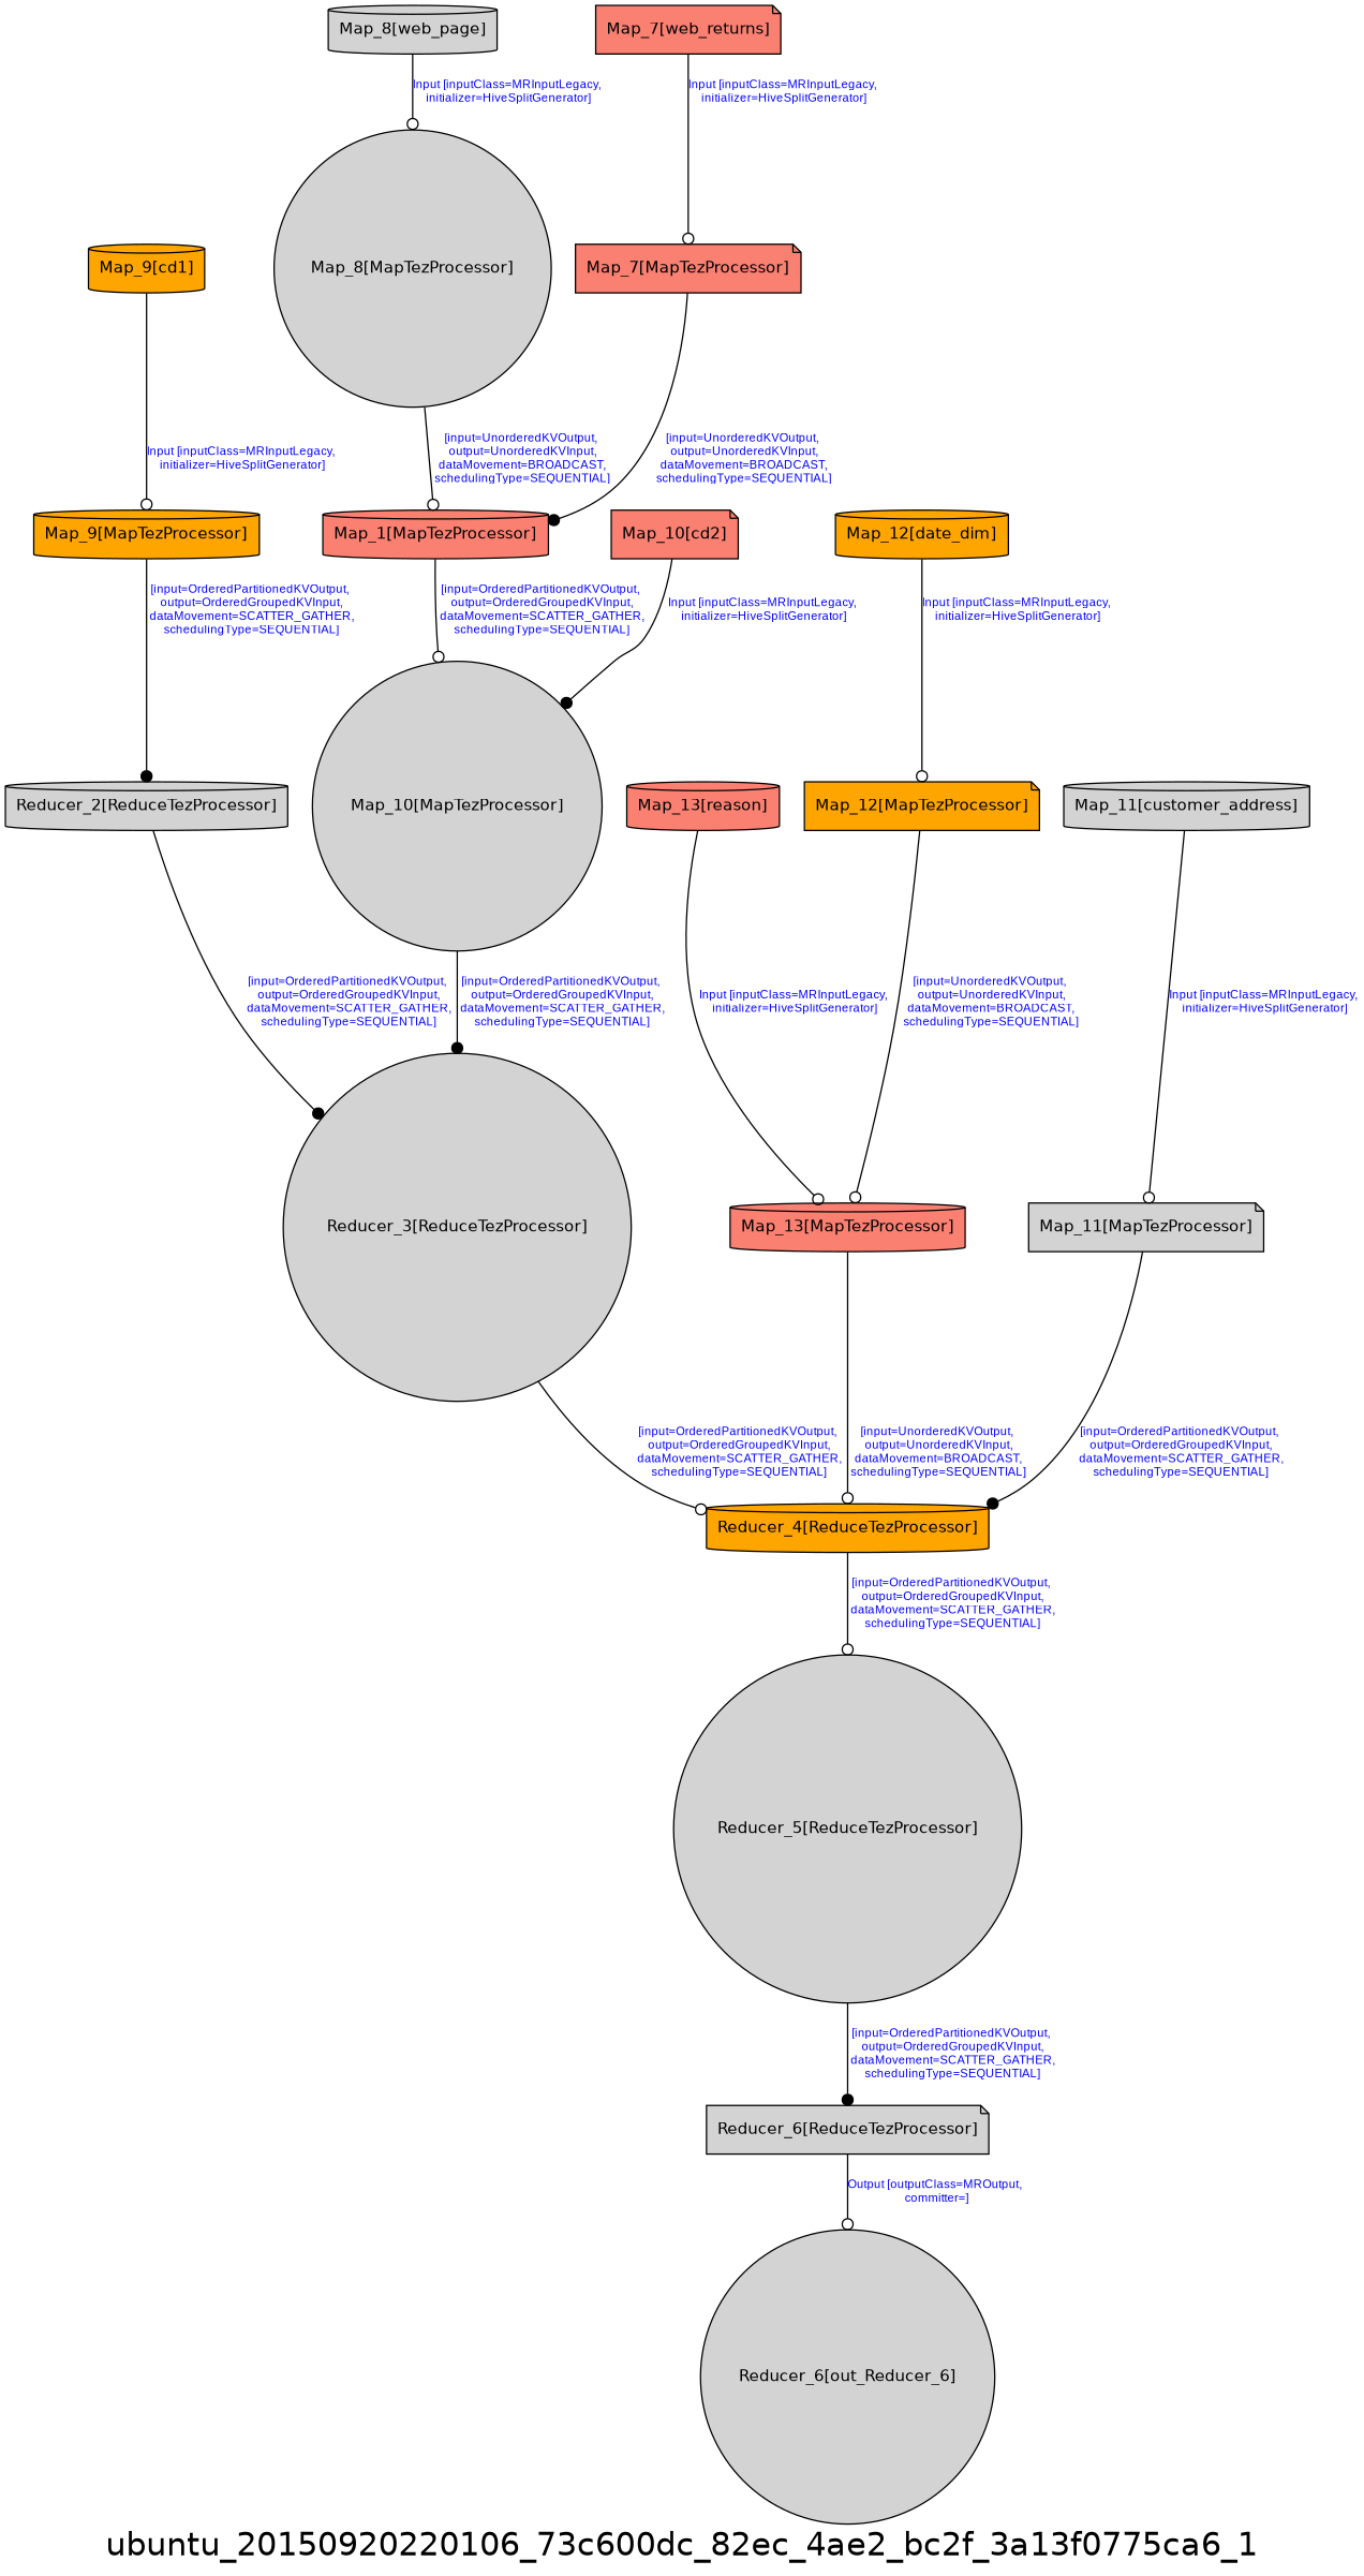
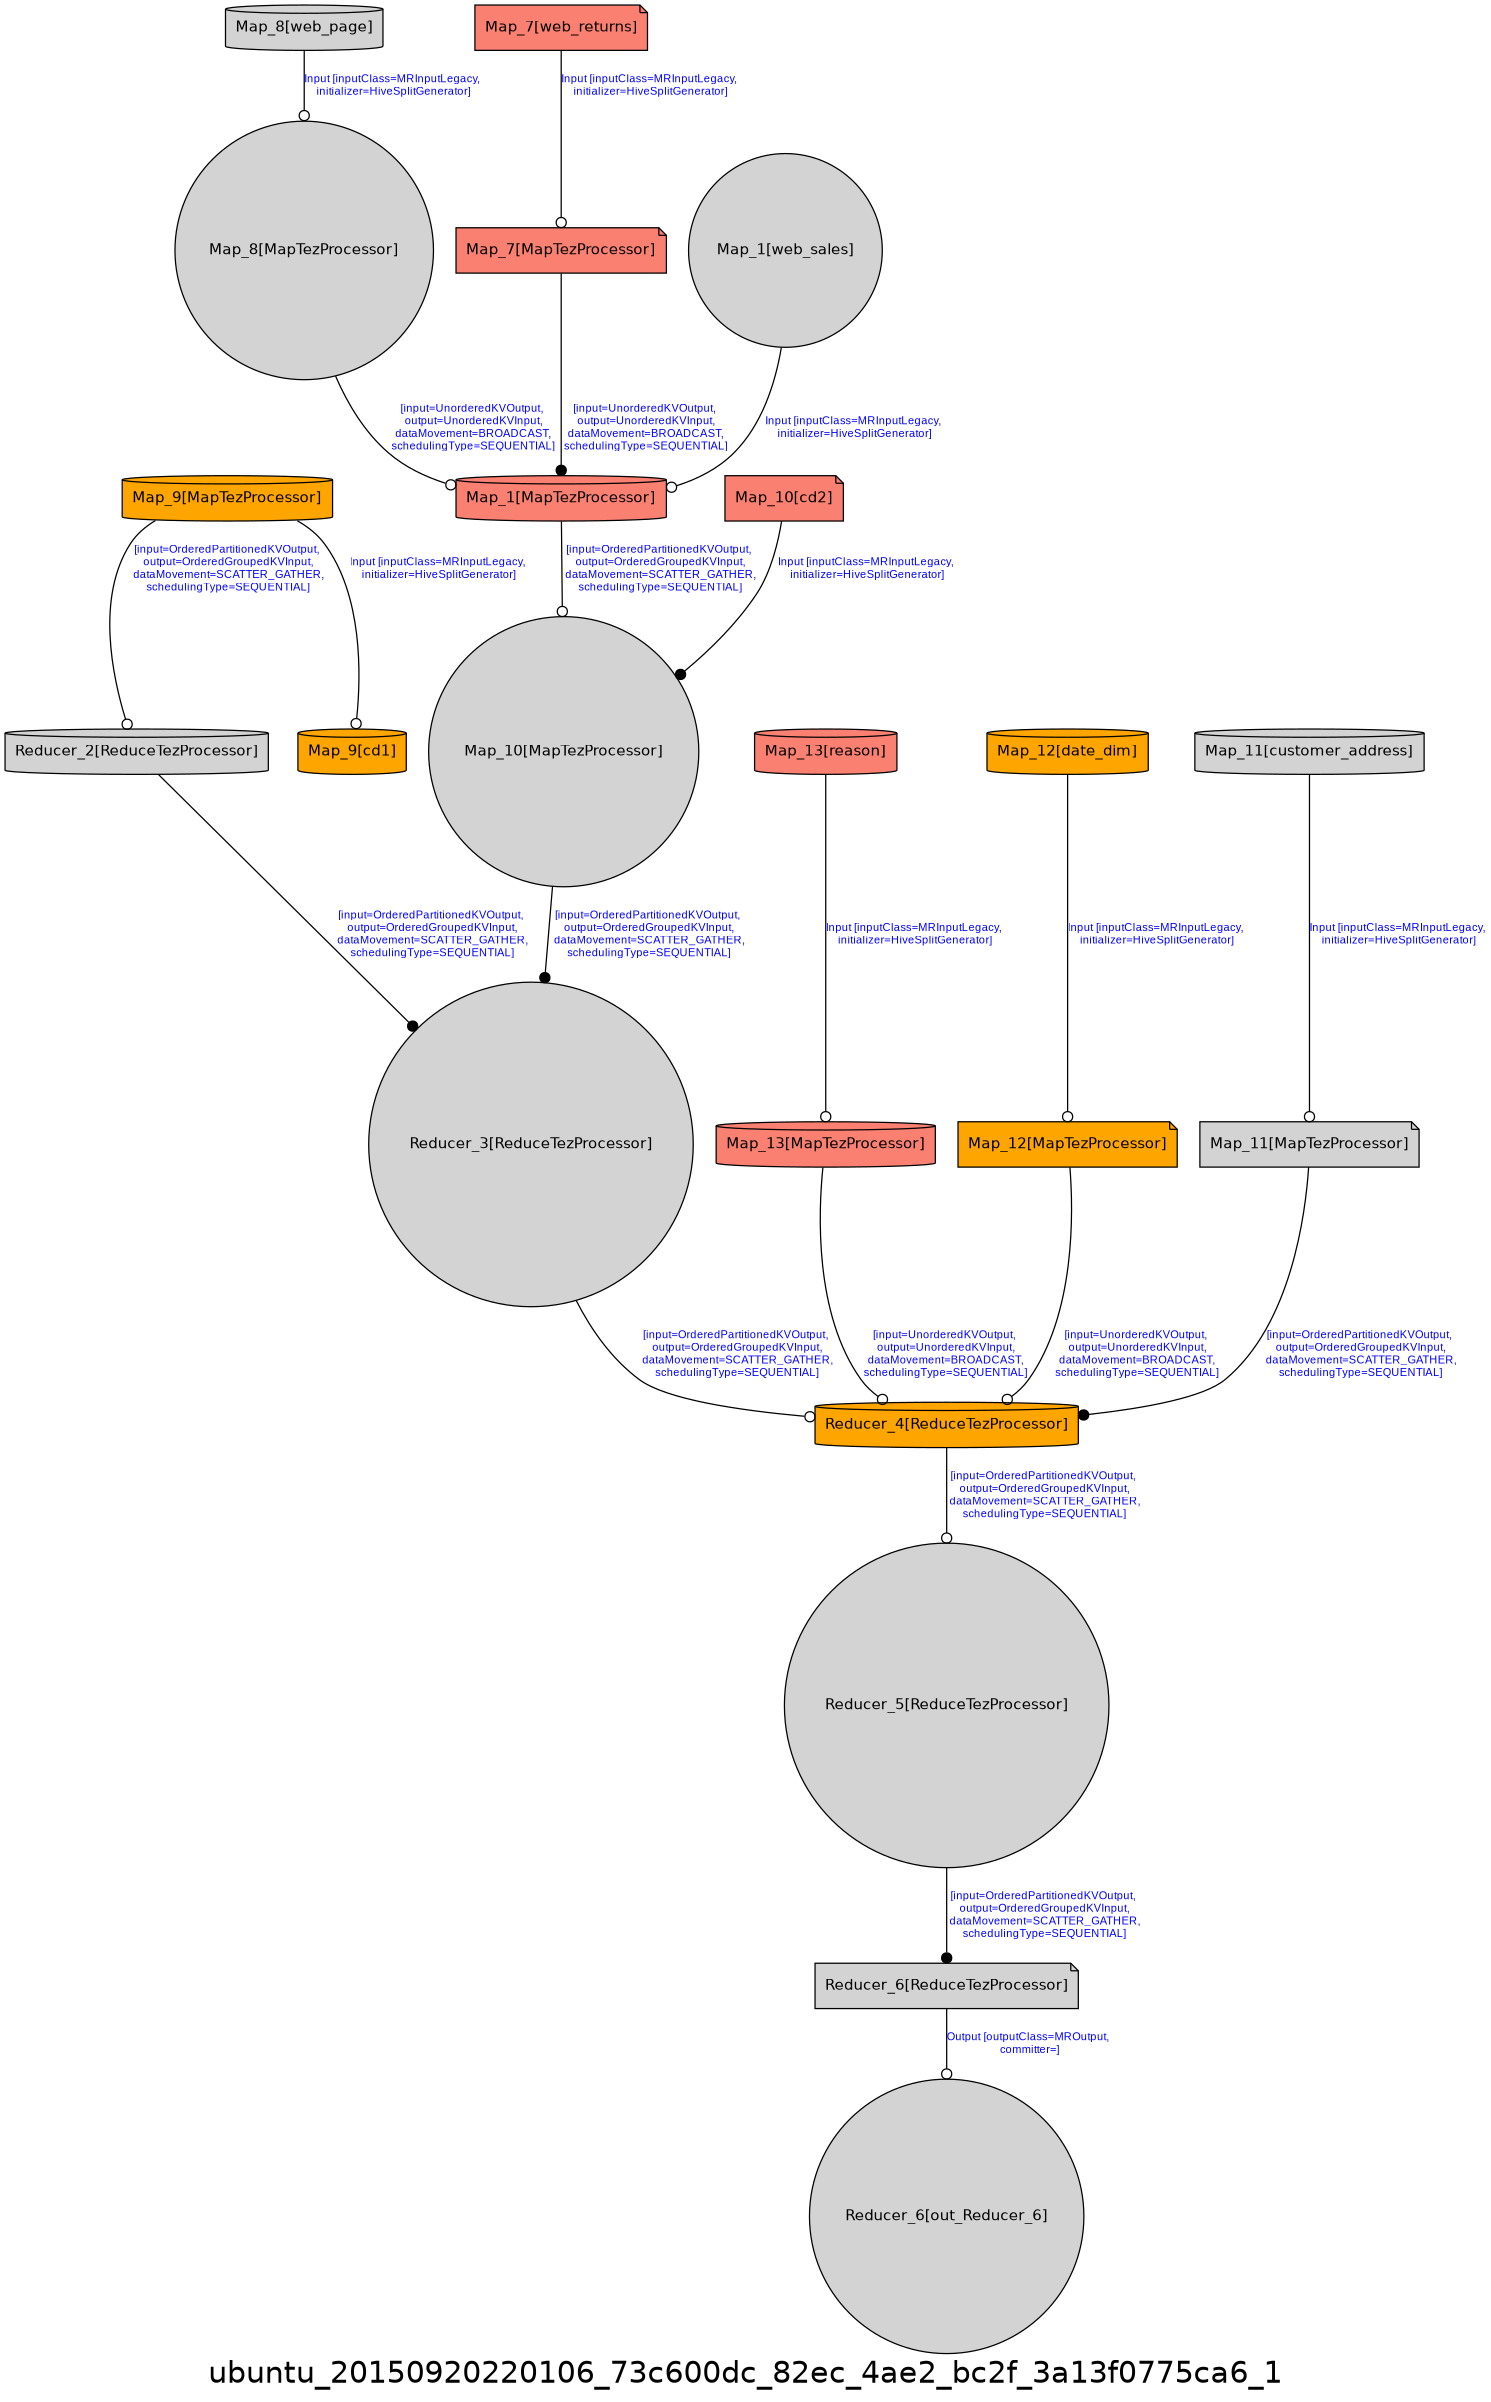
  digraph {
    fontname=Helvetica
    fontsize=24
    label=ubuntu_20150920220106_73c600dc_82ec_4ae2_bc2f_3a13f0775ca6_1
    node [fillcolor=lightgrey fontname=Helvetica fontsize=12 shape=cylinder style=filled]
    edge [arrowhead=odot fontcolor=blue fontname=Arial fontsize=9]
    n1 [label="Reducer_6[out_Reducer_6]" shape=circle]
    n2 [label="Reducer_6[ReduceTezProcessor]" shape=note]
    n3 [label="Reducer_3[ReduceTezProcessor]" shape=circle]
    n4 [fillcolor=orange label="Reducer_4[ReduceTezProcessor]"]
    n5 [label="Reducer_5[ReduceTezProcessor]" shape=circle]
    n6 [fillcolor=orange label="Map_9[MapTezProcessor]"]
    n7 [label="Reducer_2[ReduceTezProcessor]"]
    n8 [fillcolor=salmon label="Map_13[reason]"]
    n9 [fillcolor=salmon label="Map_13[MapTezProcessor]"]
    n10 [label="Map_8[web_page]"]
    n11 [label="Map_8[MapTezProcessor]" shape=circle]
    n12 [fillcolor=salmon label="Map_1[MapTezProcessor]"]
    n13 [label="Map_10[MapTezProcessor]" shape=circle]
    n14 [fillcolor=salmon label="Map_7[MapTezProcessor]" shape=note]
+   n15 [label="Map_1[web_sales]" shape=circle]
    n16 [fillcolor=orange label="Map_12[MapTezProcessor]" shape=note]
    n17 [fillcolor=salmon label="Map_10[cd2]" shape=note]
    n18 [fillcolor=orange label="Map_9[cd1]"]
    n19 [fillcolor=orange label="Map_12[date_dim]"]
    n20 [label="Map_11[MapTezProcessor]" shape=note]
    n21 [label="Map_11[customer_address]"]
    n22 [fillcolor=salmon label="Map_7[web_returns]" shape=note]
    n2 -> n1 [label="Output [outputClass=MROutput,\n committer=]"]
    n3 -> n4 [label="[input=OrderedPartitionedKVOutput,\n output=OrderedGroupedKVInput,\n dataMovement=SCATTER_GATHER,\n schedulingType=SEQUENTIAL]"]
    n4 -> n5 [label="[input=OrderedPartitionedKVOutput,\n output=OrderedGroupedKVInput,\n dataMovement=SCATTER_GATHER,\n schedulingType=SEQUENTIAL]"]
    n5 -> n2 [arrowhead=dot label="[input=OrderedPartitionedKVOutput,\n output=OrderedGroupedKVInput,\n dataMovement=SCATTER_GATHER,\n schedulingType=SEQUENTIAL]"]
-   n6 -> n7 [arrowhead=dot label="[input=OrderedPartitionedKVOutput,\n output=OrderedGroupedKVInput,\n dataMovement=SCATTER_GATHER,\n schedulingType=SEQUENTIAL]"]
+   n6 -> n7 [label="[input=OrderedPartitionedKVOutput,\n output=OrderedGroupedKVInput,\n dataMovement=SCATTER_GATHER,\n schedulingType=SEQUENTIAL]"]
    n7 -> n3 [arrowhead=dot label="[input=OrderedPartitionedKVOutput,\n output=OrderedGroupedKVInput,\n dataMovement=SCATTER_GATHER,\n schedulingType=SEQUENTIAL]"]
    n8 -> n9 [label="Input [inputClass=MRInputLegacy,\n initializer=HiveSplitGenerator]"]
    n9 -> n4 [label="[input=UnorderedKVOutput,\n output=UnorderedKVInput,\n dataMovement=BROADCAST,\n schedulingType=SEQUENTIAL]"]
    n10 -> n11 [label="Input [inputClass=MRInputLegacy,\n initializer=HiveSplitGenerator]"]
    n11 -> n12 [label="[input=UnorderedKVOutput,\n output=UnorderedKVInput,\n dataMovement=BROADCAST,\n schedulingType=SEQUENTIAL]"]
    n12 -> n13 [label="[input=OrderedPartitionedKVOutput,\n output=OrderedGroupedKVInput,\n dataMovement=SCATTER_GATHER,\n schedulingType=SEQUENTIAL]"]
    n13 -> n3 [arrowhead=dot label="[input=OrderedPartitionedKVOutput,\n output=OrderedGroupedKVInput,\n dataMovement=SCATTER_GATHER,\n schedulingType=SEQUENTIAL]"]
    n14 -> n12 [arrowhead=dot label="[input=UnorderedKVOutput,\n output=UnorderedKVInput,\n dataMovement=BROADCAST,\n schedulingType=SEQUENTIAL]"]
-   n16 -> n9 [label="[input=UnorderedKVOutput,\n output=UnorderedKVInput,\n dataMovement=BROADCAST,\n schedulingType=SEQUENTIAL]"]
+   n15 -> n12 [label="Input [inputClass=MRInputLegacy,\n initializer=HiveSplitGenerator]"]
+   n16 -> n4 [label="[input=UnorderedKVOutput,\n output=UnorderedKVInput,\n dataMovement=BROADCAST,\n schedulingType=SEQUENTIAL]"]
    n17 -> n13 [arrowhead=dot label="Input [inputClass=MRInputLegacy,\n initializer=HiveSplitGenerator]"]
-   n18 -> n6 [label="Input [inputClass=MRInputLegacy,\n initializer=HiveSplitGenerator]"]
+   n6 -> n18 [label="Input [inputClass=MRInputLegacy,\n initializer=HiveSplitGenerator]"]
    n19 -> n16 [label="Input [inputClass=MRInputLegacy,\n initializer=HiveSplitGenerator]"]
    n20 -> n4 [arrowhead=dot label="[input=OrderedPartitionedKVOutput,\n output=OrderedGroupedKVInput,\n dataMovement=SCATTER_GATHER,\n schedulingType=SEQUENTIAL]"]
    n21 -> n20 [label="Input [inputClass=MRInputLegacy,\n initializer=HiveSplitGenerator]"]
    n22 -> n14 [label="Input [inputClass=MRInputLegacy,\n initializer=HiveSplitGenerator]"]
  }
